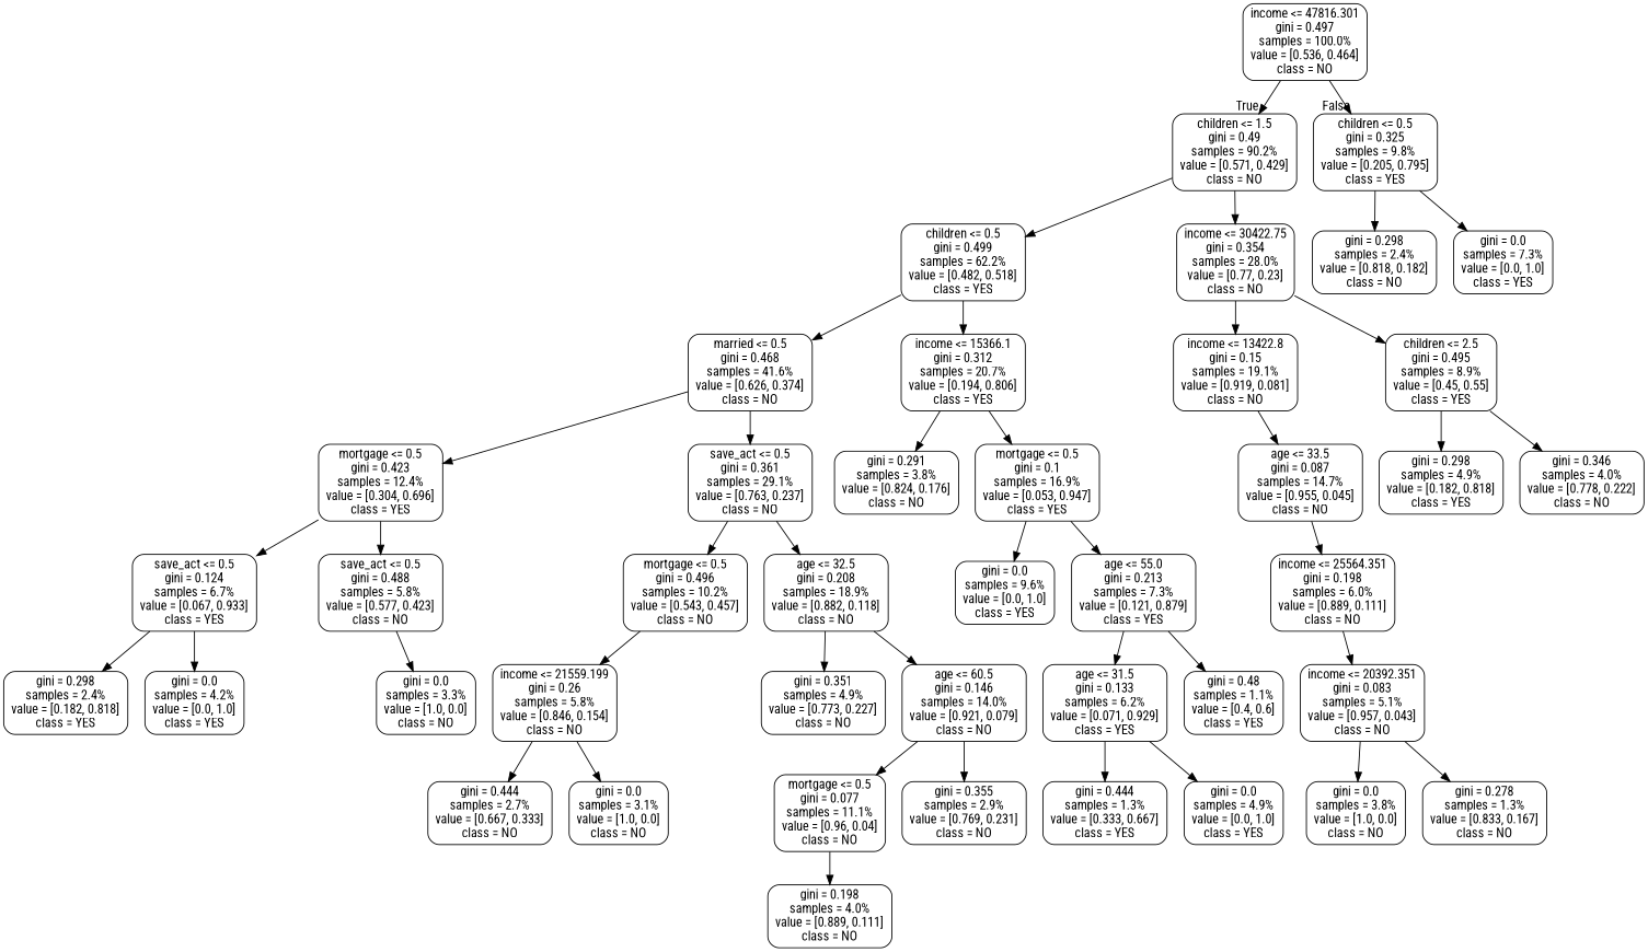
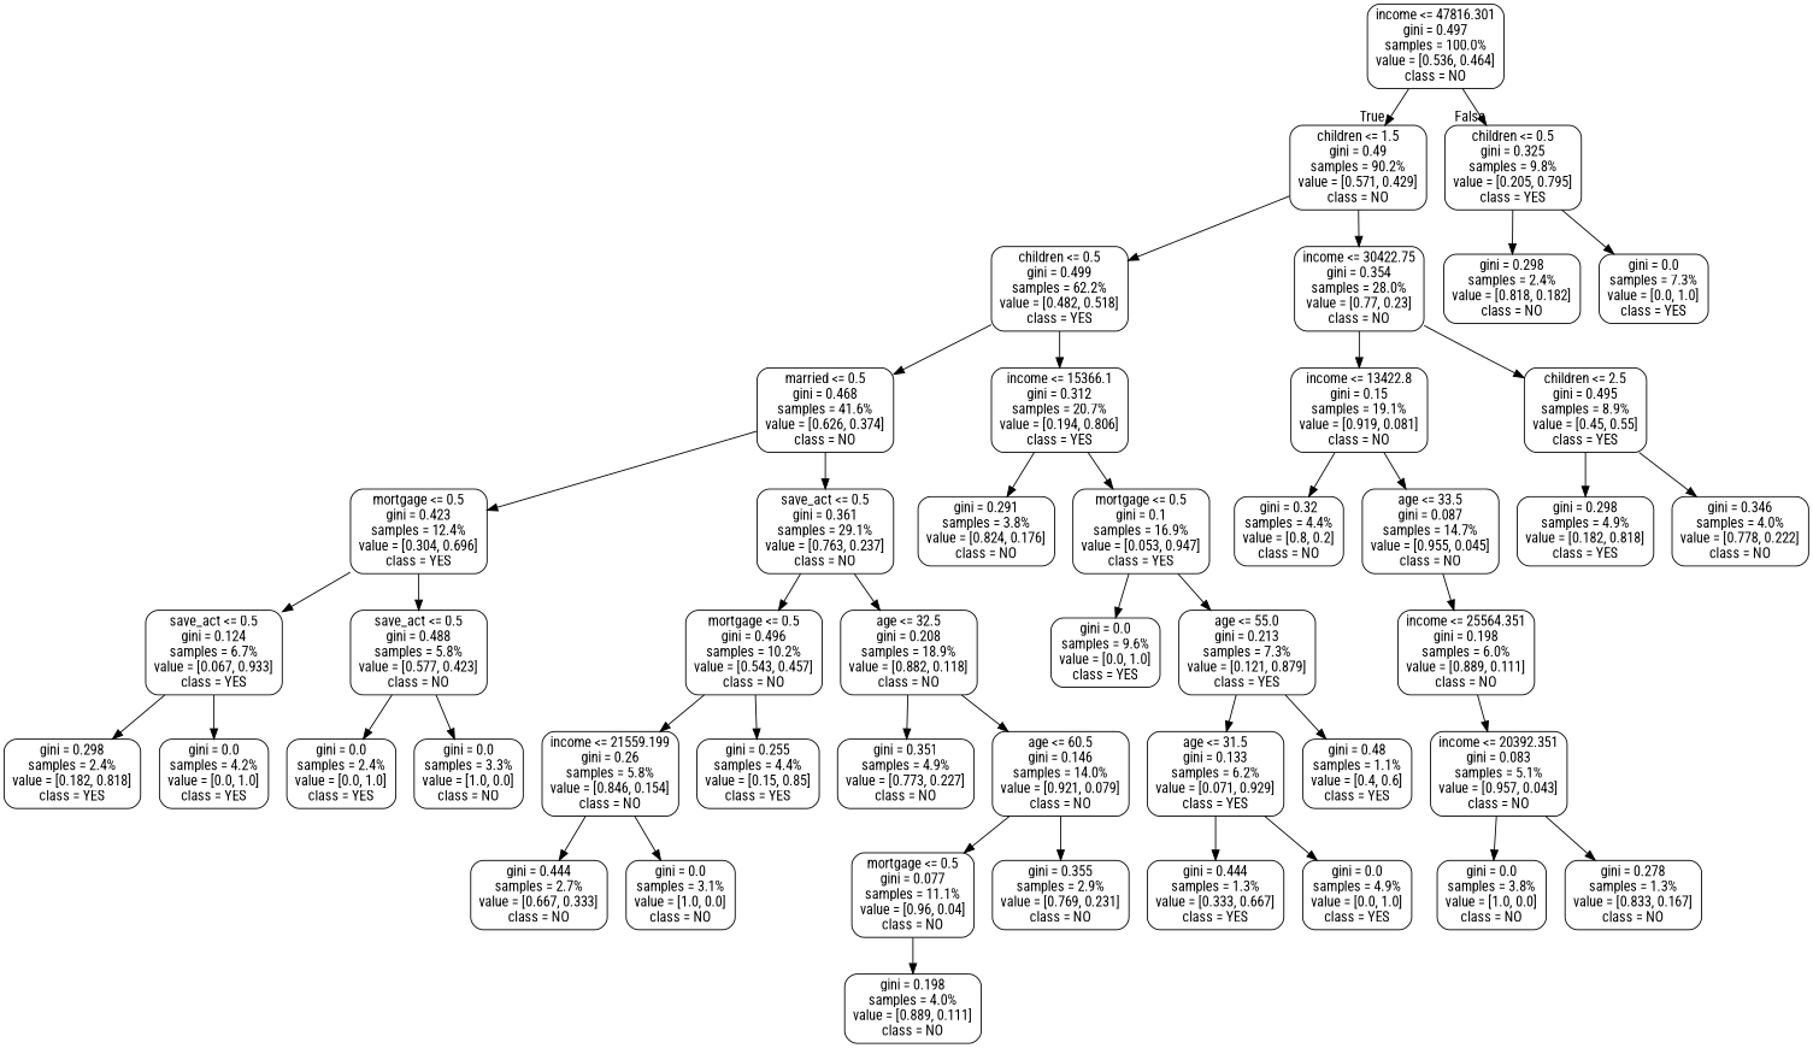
  digraph {
    fontname="Roboto Condensed"
    node [color=black fontname="Roboto Condensed" shape=box style=rounded]
    edge [fontname="Roboto Condensed"]
    n1 [label="income <= 47816.301\ngini = 0.497\nsamples = 100.0%\nvalue = [0.536, 0.464]\nclass = NO"]
    n2 [label="children <= 1.5\ngini = 0.49\nsamples = 90.2%\nvalue = [0.571, 0.429]\nclass = NO"]
    n3 [label="children <= 0.5\ngini = 0.325\nsamples = 9.8%\nvalue = [0.205, 0.795]\nclass = YES"]
    n4 [label="children <= 0.5\ngini = 0.499\nsamples = 62.2%\nvalue = [0.482, 0.518]\nclass = YES"]
    n5 [label="income <= 30422.75\ngini = 0.354\nsamples = 28.0%\nvalue = [0.77, 0.23]\nclass = NO"]
    n6 [label="gini = 0.298\nsamples = 2.4%\nvalue = [0.818, 0.182]\nclass = NO"]
    n7 [label="gini = 0.0\nsamples = 7.3%\nvalue = [0.0, 1.0]\nclass = YES"]
    n8 [label="married <= 0.5\ngini = 0.468\nsamples = 41.6%\nvalue = [0.626, 0.374]\nclass = NO"]
    n9 [label="income <= 15366.1\ngini = 0.312\nsamples = 20.7%\nvalue = [0.194, 0.806]\nclass = YES"]
    n10 [label="income <= 13422.8\ngini = 0.15\nsamples = 19.1%\nvalue = [0.919, 0.081]\nclass = NO"]
    n11 [label="children <= 2.5\ngini = 0.495\nsamples = 8.9%\nvalue = [0.45, 0.55]\nclass = YES"]
    n12 [label="mortgage <= 0.5\ngini = 0.423\nsamples = 12.4%\nvalue = [0.304, 0.696]\nclass = YES"]
    n13 [label="save_act <= 0.5\ngini = 0.361\nsamples = 29.1%\nvalue = [0.763, 0.237]\nclass = NO"]
    n14 [label="gini = 0.291\nsamples = 3.8%\nvalue = [0.824, 0.176]\nclass = NO"]
    n15 [label="mortgage <= 0.5\ngini = 0.1\nsamples = 16.9%\nvalue = [0.053, 0.947]\nclass = YES"]
    n16 [label="save_act <= 0.5\ngini = 0.124\nsamples = 6.7%\nvalue = [0.067, 0.933]\nclass = YES"]
    n17 [label="save_act <= 0.5\ngini = 0.488\nsamples = 5.8%\nvalue = [0.577, 0.423]\nclass = NO"]
    n18 [label="mortgage <= 0.5\ngini = 0.496\nsamples = 10.2%\nvalue = [0.543, 0.457]\nclass = NO"]
    n19 [label="age <= 32.5\ngini = 0.208\nsamples = 18.9%\nvalue = [0.882, 0.118]\nclass = NO"]
    n20 [label="gini = 0.298\nsamples = 2.4%\nvalue = [0.182, 0.818]\nclass = YES"]
    n21 [label="gini = 0.0\nsamples = 4.2%\nvalue = [0.0, 1.0]\nclass = YES"]
+   n22 [label="gini = 0.0\nsamples = 2.4%\nvalue = [0.0, 1.0]\nclass = YES"]
    n23 [label="gini = 0.0\nsamples = 3.3%\nvalue = [1.0, 0.0]\nclass = NO"]
    n24 [label="income <= 21559.199\ngini = 0.26\nsamples = 5.8%\nvalue = [0.846, 0.154]\nclass = NO"]
+   n25 [label="gini = 0.255\nsamples = 4.4%\nvalue = [0.15, 0.85]\nclass = YES"]
    n26 [label="gini = 0.351\nsamples = 4.9%\nvalue = [0.773, 0.227]\nclass = NO"]
    n27 [label="age <= 60.5\ngini = 0.146\nsamples = 14.0%\nvalue = [0.921, 0.079]\nclass = NO"]
    n28 [label="gini = 0.444\nsamples = 2.7%\nvalue = [0.667, 0.333]\nclass = NO"]
    n29 [label="gini = 0.0\nsamples = 3.1%\nvalue = [1.0, 0.0]\nclass = NO"]
    n30 [label="mortgage <= 0.5\ngini = 0.077\nsamples = 11.1%\nvalue = [0.96, 0.04]\nclass = NO"]
    n31 [label="gini = 0.355\nsamples = 2.9%\nvalue = [0.769, 0.231]\nclass = NO"]
    n32 [label="gini = 0.198\nsamples = 4.0%\nvalue = [0.889, 0.111]\nclass = NO"]
    n33 [label="gini = 0.0\nsamples = 9.6%\nvalue = [0.0, 1.0]\nclass = YES"]
    n34 [label="age <= 55.0\ngini = 0.213\nsamples = 7.3%\nvalue = [0.121, 0.879]\nclass = YES"]
    n35 [label="age <= 31.5\ngini = 0.133\nsamples = 6.2%\nvalue = [0.071, 0.929]\nclass = YES"]
    n36 [label="gini = 0.48\nsamples = 1.1%\nvalue = [0.4, 0.6]\nclass = YES"]
    n37 [label="gini = 0.444\nsamples = 1.3%\nvalue = [0.333, 0.667]\nclass = YES"]
    n38 [label="gini = 0.0\nsamples = 4.9%\nvalue = [0.0, 1.0]\nclass = YES"]
+   n39 [label="gini = 0.32\nsamples = 4.4%\nvalue = [0.8, 0.2]\nclass = NO"]
    n40 [label="age <= 33.5\ngini = 0.087\nsamples = 14.7%\nvalue = [0.955, 0.045]\nclass = NO"]
    n41 [label="gini = 0.298\nsamples = 4.9%\nvalue = [0.182, 0.818]\nclass = YES"]
    n42 [label="gini = 0.346\nsamples = 4.0%\nvalue = [0.778, 0.222]\nclass = NO"]
    n43 [label="income <= 25564.351\ngini = 0.198\nsamples = 6.0%\nvalue = [0.889, 0.111]\nclass = NO"]
    n44 [label="income <= 20392.351\ngini = 0.083\nsamples = 5.1%\nvalue = [0.957, 0.043]\nclass = NO"]
    n45 [label="gini = 0.0\nsamples = 3.8%\nvalue = [1.0, 0.0]\nclass = NO"]
    n46 [label="gini = 0.278\nsamples = 1.3%\nvalue = [0.833, 0.167]\nclass = NO"]
    n1 -> n2 [headlabel=True labelangle=45 labeldistance=2.5]
    n1 -> n3 [headlabel=False labelangle=-45 labeldistance=2.5]
    n2 -> n4
    n2 -> n5
    n3 -> n6
    n3 -> n7
    n4 -> n8
    n4 -> n9
    n5 -> n10
    n5 -> n11
    n8 -> n12
    n8 -> n13
    n9 -> n14
    n9 -> n15
+   n10 -> n39
    n10 -> n40
    n11 -> n41
    n11 -> n42
    n12 -> n16
    n12 -> n17
    n13 -> n18
    n13 -> n19
    n15 -> n33
    n15 -> n34
    n16 -> n20
    n16 -> n21
+   n17 -> n22
    n17 -> n23
    n18 -> n24
+   n18 -> n25
    n19 -> n26
    n19 -> n27
    n24 -> n28
    n24 -> n29
    n27 -> n30
    n27 -> n31
    n30 -> n32
    n34 -> n35
    n34 -> n36
    n35 -> n37
    n35 -> n38
    n40 -> n43
    n43 -> n44
    n44 -> n45
    n44 -> n46
  }
